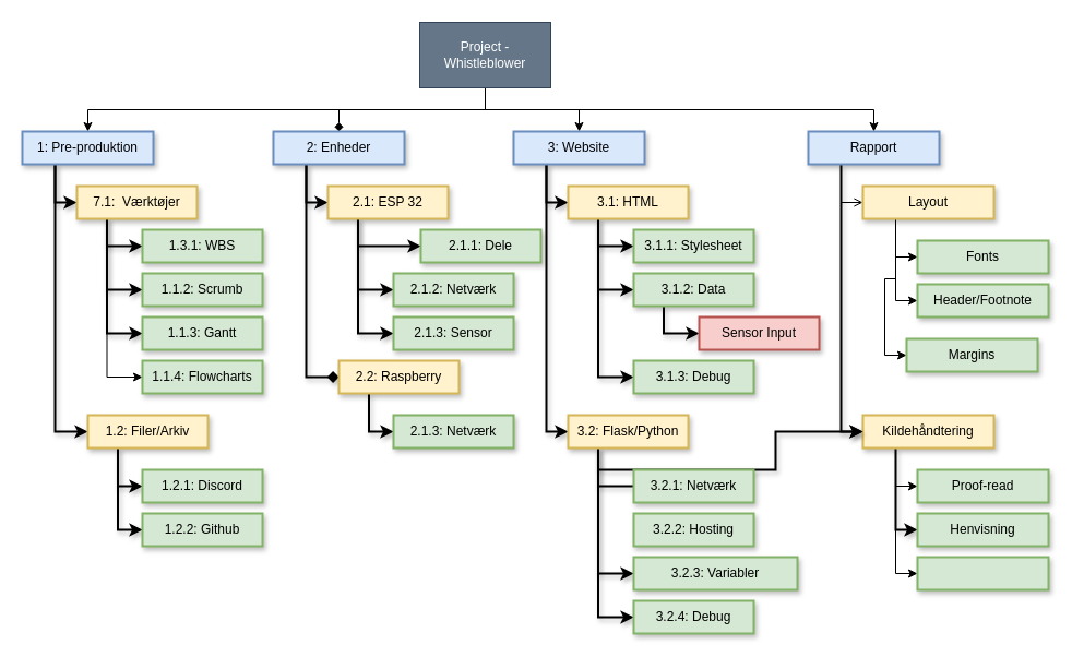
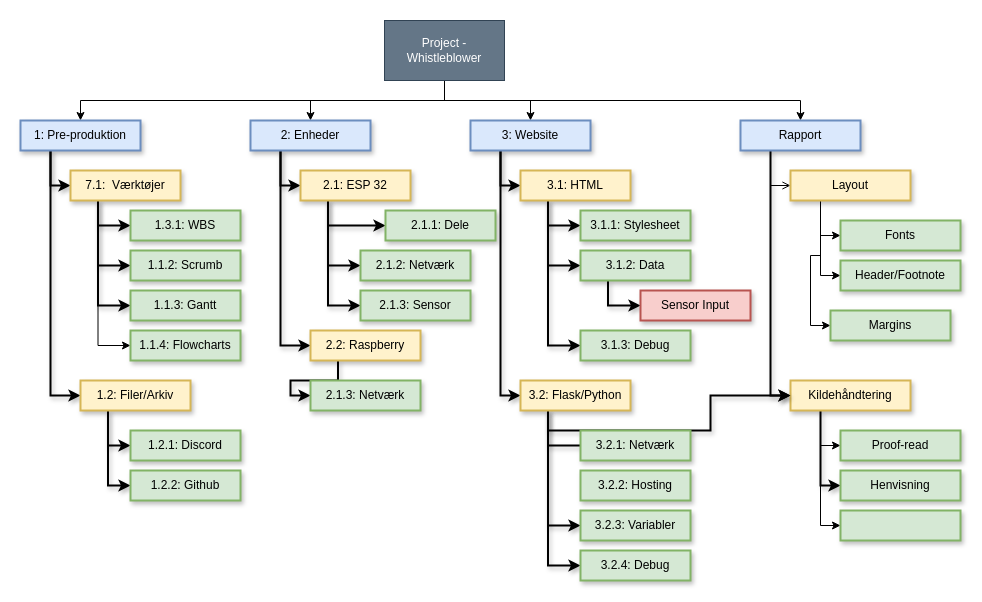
  <mxCell id="0" />
  <mxCell id="1" parent="0" />
  <mxCell id="2" style="edgeStyle=orthogonalEdgeStyle;rounded=0;orthogonalLoop=1;jettySize=auto;html=1;exitX=0.5;exitY=1;exitDx=0;exitDy=0;" edge="1" parent="1" source="6" target="9"><mxGeometry relative="1" as="geometry" /></mxCell>
- <mxCell id="3" style="edgeStyle=orthogonalEdgeStyle;rounded=0;orthogonalLoop=1;jettySize=auto;html=1;exitX=0.5;exitY=1;exitDx=0;exitDy=0;entryX=0.5;entryY=0;entryDx=0;entryDy=0;endArrow=diamond;" edge="1" parent="1" source="6" target="15"><mxGeometry relative="1" as="geometry" /></mxCell>
+ <mxCell id="3" style="edgeStyle=orthogonalEdgeStyle;rounded=0;orthogonalLoop=1;jettySize=auto;html=1;exitX=0.5;exitY=1;exitDx=0;exitDy=0;entryX=0.5;entryY=0;entryDx=0;entryDy=0;" edge="1" parent="1" source="6" target="15"><mxGeometry relative="1" as="geometry" /></mxCell>
  <mxCell id="4" style="edgeStyle=orthogonalEdgeStyle;rounded=0;orthogonalLoop=1;jettySize=auto;html=1;exitX=0.5;exitY=1;exitDx=0;exitDy=0;entryX=0.5;entryY=0;entryDx=0;entryDy=0;" edge="1" parent="1" source="6" target="12"><mxGeometry relative="1" as="geometry" /></mxCell>
  <mxCell id="5" style="edgeStyle=orthogonalEdgeStyle;rounded=0;orthogonalLoop=1;jettySize=auto;html=1;exitX=0.5;exitY=1;exitDx=0;exitDy=0;" edge="1" parent="1" source="6" target="18"><mxGeometry relative="1" as="geometry" /></mxCell>
  <mxCell id="6" value="Project - Whistleblower" style="rounded=0;whiteSpace=wrap;html=1;fillColor=#647687;fontColor=#ffffff;strokeColor=#314354;" vertex="1" parent="1"><mxGeometry x="384" y="20" width="120" height="60" as="geometry" /></mxCell>
  <mxCell id="7" style="edgeStyle=orthogonalEdgeStyle;rounded=0;orthogonalLoop=1;jettySize=auto;html=1;exitX=0.25;exitY=1;exitDx=0;exitDy=0;entryX=0;entryY=0.5;entryDx=0;entryDy=0;strokeWidth=2;shadow=1;" edge="1" parent="1" source="9" target="27"><mxGeometry relative="1" as="geometry" /></mxCell>
  <mxCell id="8" style="edgeStyle=orthogonalEdgeStyle;rounded=0;orthogonalLoop=1;jettySize=auto;html=1;exitX=0.25;exitY=1;exitDx=0;exitDy=0;entryX=0;entryY=0.5;entryDx=0;entryDy=0;strokeWidth=2;shadow=1;" edge="1" parent="1" source="9" target="33"><mxGeometry relative="1" as="geometry" /></mxCell>
  <mxCell id="9" value="1: Pre-produktion" style="rounded=0;whiteSpace=wrap;html=1;fillColor=#dae8fc;strokeColor=#6c8ebf;strokeWidth=2;shadow=1;" vertex="1" parent="1"><mxGeometry x="20" y="120" width="120" height="30" as="geometry" /></mxCell>
  <mxCell id="10" style="edgeStyle=orthogonalEdgeStyle;rounded=0;orthogonalLoop=1;jettySize=auto;html=1;exitX=0.25;exitY=1;exitDx=0;exitDy=0;entryX=0;entryY=0.5;entryDx=0;entryDy=0;strokeWidth=2;shadow=1;" edge="1" parent="1" source="12" target="48"><mxGeometry relative="1" as="geometry" /></mxCell>
  <mxCell id="11" style="edgeStyle=orthogonalEdgeStyle;rounded=0;orthogonalLoop=1;jettySize=auto;html=1;exitX=0.25;exitY=1;exitDx=0;exitDy=0;entryX=0;entryY=0.5;entryDx=0;entryDy=0;strokeWidth=2;shadow=1;" edge="1" parent="1" source="12" target="57"><mxGeometry relative="1" as="geometry" /></mxCell>
  <mxCell id="12" value="3: Website" style="rounded=0;whiteSpace=wrap;html=1;fillColor=#dae8fc;strokeColor=#6c8ebf;strokeWidth=2;shadow=1;" vertex="1" parent="1"><mxGeometry x="470" y="120" width="120" height="30" as="geometry" /></mxCell>
  <mxCell id="13" style="edgeStyle=orthogonalEdgeStyle;rounded=0;orthogonalLoop=1;jettySize=auto;html=1;exitX=0.25;exitY=1;exitDx=0;exitDy=0;entryX=0;entryY=0.5;entryDx=0;entryDy=0;strokeWidth=2;shadow=1;" edge="1" parent="1" source="15" target="37"><mxGeometry relative="1" as="geometry" /></mxCell>
- <mxCell id="14" style="edgeStyle=orthogonalEdgeStyle;rounded=0;orthogonalLoop=1;jettySize=auto;html=1;exitX=0.25;exitY=1;exitDx=0;exitDy=0;entryX=0;entryY=0.5;entryDx=0;entryDy=0;strokeWidth=2;shadow=1;endArrow=diamond;" edge="1" parent="1" source="15" target="42"><mxGeometry relative="1" as="geometry" /></mxCell>
+ <mxCell id="14" style="edgeStyle=orthogonalEdgeStyle;rounded=0;orthogonalLoop=1;jettySize=auto;html=1;exitX=0.25;exitY=1;exitDx=0;exitDy=0;entryX=0;entryY=0.5;entryDx=0;entryDy=0;strokeWidth=2;shadow=1;" edge="1" parent="1" source="15" target="42"><mxGeometry relative="1" as="geometry" /></mxCell>
  <mxCell id="15" value="2: Enheder" style="rounded=0;whiteSpace=wrap;html=1;fillColor=#dae8fc;strokeColor=#6c8ebf;strokeWidth=2;shadow=1;" vertex="1" parent="1"><mxGeometry x="250" y="120" width="120" height="30" as="geometry" /></mxCell>
  <mxCell id="16" style="edgeStyle=orthogonalEdgeStyle;rounded=0;orthogonalLoop=1;jettySize=auto;html=1;exitX=0.25;exitY=1;exitDx=0;exitDy=0;entryX=0;entryY=0.5;entryDx=0;entryDy=0;strokeWidth=2;shadow=1;" edge="1" parent="1" source="18" target="22"><mxGeometry relative="1" as="geometry" /></mxCell>
  <mxCell id="17" style="edgeStyle=orthogonalEdgeStyle;rounded=0;orthogonalLoop=1;jettySize=auto;html=1;exitX=0.25;exitY=1;exitDx=0;exitDy=0;entryX=0;entryY=0.5;entryDx=0;entryDy=0;endArrow=open;" edge="1" parent="1" source="18" target="71"><mxGeometry relative="1" as="geometry" /></mxCell>
  <mxCell id="18" value="Rapport" style="rounded=0;whiteSpace=wrap;html=1;fillColor=#dae8fc;strokeColor=#6c8ebf;strokeWidth=2;shadow=1;" vertex="1" parent="1"><mxGeometry x="740" y="120" width="120" height="30" as="geometry" /></mxCell>
  <mxCell id="19" style="edgeStyle=orthogonalEdgeStyle;rounded=0;orthogonalLoop=1;jettySize=auto;html=1;exitX=0.25;exitY=1;exitDx=0;exitDy=0;entryX=0;entryY=0.5;entryDx=0;entryDy=0;strokeWidth=2;shadow=1;" edge="1" parent="1" source="22" target="65"><mxGeometry relative="1" as="geometry" /></mxCell>
  <mxCell id="20" style="edgeStyle=orthogonalEdgeStyle;rounded=0;orthogonalLoop=1;jettySize=auto;html=1;exitX=0.25;exitY=1;exitDx=0;exitDy=0;entryX=0;entryY=0.5;entryDx=0;entryDy=0;" edge="1" parent="1" source="22" target="66"><mxGeometry relative="1" as="geometry" /></mxCell>
  <mxCell id="21" style="edgeStyle=orthogonalEdgeStyle;rounded=0;orthogonalLoop=1;jettySize=auto;html=1;exitX=0.25;exitY=1;exitDx=0;exitDy=0;entryX=0;entryY=0.5;entryDx=0;entryDy=0;" edge="1" parent="1" source="22" target="67"><mxGeometry relative="1" as="geometry" /></mxCell>
  <mxCell id="22" value="Kildehåndtering" style="rounded=0;whiteSpace=wrap;html=1;fillColor=#fff2cc;strokeColor=#d6b656;strokeWidth=2;shadow=1;" vertex="1" parent="1"><mxGeometry x="790" y="380" width="120" height="30" as="geometry" /></mxCell>
  <mxCell id="23" style="edgeStyle=orthogonalEdgeStyle;rounded=0;orthogonalLoop=1;jettySize=auto;html=1;exitX=0.25;exitY=1;exitDx=0;exitDy=0;entryX=0;entryY=0.5;entryDx=0;entryDy=0;strokeWidth=2;shadow=1;" edge="1" parent="1" source="27" target="30"><mxGeometry relative="1" as="geometry" /></mxCell>
  <mxCell id="24" style="edgeStyle=orthogonalEdgeStyle;rounded=0;orthogonalLoop=1;jettySize=auto;html=1;exitX=0.25;exitY=1;exitDx=0;exitDy=0;entryX=0;entryY=0.5;entryDx=0;entryDy=0;strokeWidth=2;shadow=1;" edge="1" parent="1" source="27" target="28"><mxGeometry relative="1" as="geometry" /></mxCell>
  <mxCell id="25" style="edgeStyle=orthogonalEdgeStyle;rounded=0;orthogonalLoop=1;jettySize=auto;html=1;exitX=0.25;exitY=1;exitDx=0;exitDy=0;entryX=0;entryY=0.5;entryDx=0;entryDy=0;strokeWidth=2;shadow=1;" edge="1" parent="1" source="27" target="29"><mxGeometry relative="1" as="geometry" /></mxCell>
  <mxCell id="26" style="edgeStyle=orthogonalEdgeStyle;rounded=0;orthogonalLoop=1;jettySize=auto;html=1;exitX=0.25;exitY=1;exitDx=0;exitDy=0;entryX=0;entryY=0.5;entryDx=0;entryDy=0;" edge="1" parent="1" source="27" target="72"><mxGeometry relative="1" as="geometry" /></mxCell>
  <mxCell id="27" value="7.1: &amp;nbsp;Værktøjer" style="rounded=0;whiteSpace=wrap;html=1;fillColor=#fff2cc;strokeColor=#d6b656;strokeWidth=2;shadow=1;" vertex="1" parent="1"><mxGeometry x="70" y="170" width="110" height="30" as="geometry" /></mxCell>
  <mxCell id="28" value="1.1.2: Scrumb" style="rounded=0;whiteSpace=wrap;html=1;fillColor=#d5e8d4;strokeColor=#82b366;strokeWidth=2;shadow=1;" vertex="1" parent="1"><mxGeometry x="130" y="250" width="110" height="30" as="geometry" /></mxCell>
  <mxCell id="29" value="1.1.3: Gantt" style="rounded=0;whiteSpace=wrap;html=1;fillColor=#d5e8d4;strokeColor=#82b366;strokeWidth=2;shadow=1;" vertex="1" parent="1"><mxGeometry x="130" y="290" width="110" height="30" as="geometry" /></mxCell>
  <mxCell id="30" value="1.3.1: WBS" style="rounded=0;whiteSpace=wrap;html=1;fillColor=#d5e8d4;strokeColor=#82b366;strokeWidth=2;shadow=1;" vertex="1" parent="1"><mxGeometry x="130" y="210" width="110" height="30" as="geometry" /></mxCell>
  <mxCell id="31" style="edgeStyle=orthogonalEdgeStyle;rounded=0;orthogonalLoop=1;jettySize=auto;html=1;exitX=0.25;exitY=1;exitDx=0;exitDy=0;entryX=0;entryY=0.5;entryDx=0;entryDy=0;strokeWidth=2;shadow=1;" edge="1" parent="1" source="33" target="63"><mxGeometry relative="1" as="geometry" /></mxCell>
  <mxCell id="32" style="edgeStyle=orthogonalEdgeStyle;rounded=0;orthogonalLoop=1;jettySize=auto;html=1;exitX=0.25;exitY=1;exitDx=0;exitDy=0;entryX=0;entryY=0.5;entryDx=0;entryDy=0;strokeWidth=2;shadow=1;" edge="1" parent="1" source="33" target="43"><mxGeometry relative="1" as="geometry" /></mxCell>
  <mxCell id="33" value="1.2: Filer/Arkiv" style="rounded=0;whiteSpace=wrap;html=1;fillColor=#fff2cc;strokeColor=#d6b656;strokeWidth=2;shadow=1;" vertex="1" parent="1"><mxGeometry x="80" y="380" width="110" height="30" as="geometry" /></mxCell>
  <mxCell id="34" style="edgeStyle=orthogonalEdgeStyle;rounded=0;orthogonalLoop=1;jettySize=auto;html=1;exitX=0.25;exitY=1;exitDx=0;exitDy=0;entryX=0;entryY=0.5;entryDx=0;entryDy=0;strokeWidth=2;shadow=1;" edge="1" parent="1" source="37" target="40"><mxGeometry relative="1" as="geometry" /></mxCell>
  <mxCell id="35" style="edgeStyle=orthogonalEdgeStyle;rounded=0;orthogonalLoop=1;jettySize=auto;html=1;exitX=0.25;exitY=1;exitDx=0;exitDy=0;entryX=0;entryY=0.5;entryDx=0;entryDy=0;strokeWidth=2;shadow=1;" edge="1" parent="1" source="37" target="38"><mxGeometry relative="1" as="geometry" /></mxCell>
  <mxCell id="36" style="edgeStyle=orthogonalEdgeStyle;rounded=0;orthogonalLoop=1;jettySize=auto;html=1;exitX=0.25;exitY=1;exitDx=0;exitDy=0;entryX=0;entryY=0.5;entryDx=0;entryDy=0;strokeWidth=2;shadow=1;" edge="1" parent="1" source="37" target="39"><mxGeometry relative="1" as="geometry" /></mxCell>
  <mxCell id="37" value="2.1: ESP 32" style="rounded=0;whiteSpace=wrap;html=1;fillColor=#fff2cc;strokeColor=#d6b656;strokeWidth=2;shadow=1;" vertex="1" parent="1"><mxGeometry x="300" y="170" width="110" height="30" as="geometry" /></mxCell>
  <mxCell id="38" value="2.1.2: Netværk" style="rounded=0;whiteSpace=wrap;html=1;fillColor=#d5e8d4;strokeColor=#82b366;strokeWidth=2;shadow=1;" vertex="1" parent="1"><mxGeometry x="360" y="250" width="110" height="30" as="geometry" /></mxCell>
  <mxCell id="39" value="2.1.3: Sensor" style="rounded=0;whiteSpace=wrap;html=1;fillColor=#d5e8d4;strokeColor=#82b366;strokeWidth=2;shadow=1;" vertex="1" parent="1"><mxGeometry x="360" y="290" width="110" height="30" as="geometry" /></mxCell>
  <mxCell id="40" value="2.1.1: Dele" style="rounded=0;whiteSpace=wrap;html=1;fillColor=#d5e8d4;strokeColor=#82b366;strokeWidth=2;shadow=1;" vertex="1" parent="1"><mxGeometry x="385" y="210" width="110" height="30" as="geometry" /></mxCell>
  <mxCell id="41" style="edgeStyle=orthogonalEdgeStyle;rounded=0;orthogonalLoop=1;jettySize=auto;html=1;exitX=0.25;exitY=1;exitDx=0;exitDy=0;entryX=0;entryY=0.5;entryDx=0;entryDy=0;strokeWidth=2;shadow=1;" edge="1" parent="1" source="42" target="44"><mxGeometry relative="1" as="geometry" /></mxCell>
  <mxCell id="42" value="2.2: Raspberry" style="rounded=0;whiteSpace=wrap;html=1;fillColor=#fff2cc;strokeColor=#d6b656;strokeWidth=2;shadow=1;" vertex="1" parent="1"><mxGeometry x="310" y="330" width="110" height="30" as="geometry" /></mxCell>
  <mxCell id="43" value="1.2.2: Github" style="rounded=0;whiteSpace=wrap;html=1;fillColor=#d5e8d4;strokeColor=#82b366;strokeWidth=2;shadow=1;" vertex="1" parent="1"><mxGeometry x="130" y="470" width="110" height="30" as="geometry" /></mxCell>
- <mxCell id="44" value="2.1.3: Netværk" style="rounded=0;whiteSpace=wrap;html=1;fillColor=#d5e8d4;strokeColor=#82b366;strokeWidth=2;shadow=1;" vertex="1" parent="1"><mxGeometry x="360" y="380" width="110" height="30" as="geometry" /></mxCell>
+ <mxCell id="44" value="2.1.3: Netværk" style="rounded=0;whiteSpace=wrap;html=1;fillColor=#d5e8d4;strokeColor=#82b366;strokeWidth=2;shadow=1;" vertex="1" parent="1"><mxGeometry x="310" y="380" width="110" height="30" as="geometry" /></mxCell>
  <mxCell id="45" style="edgeStyle=orthogonalEdgeStyle;rounded=0;orthogonalLoop=1;jettySize=auto;html=1;exitX=0.25;exitY=1;exitDx=0;exitDy=0;entryX=0;entryY=0.5;entryDx=0;entryDy=0;strokeWidth=2;shadow=1;" edge="1" parent="1" source="48" target="52"><mxGeometry relative="1" as="geometry" /></mxCell>
  <mxCell id="46" style="edgeStyle=orthogonalEdgeStyle;rounded=0;orthogonalLoop=1;jettySize=auto;html=1;exitX=0.25;exitY=1;exitDx=0;exitDy=0;entryX=0;entryY=0.5;entryDx=0;entryDy=0;strokeWidth=2;shadow=1;" edge="1" parent="1" source="48" target="50"><mxGeometry relative="1" as="geometry" /></mxCell>
  <mxCell id="47" style="edgeStyle=orthogonalEdgeStyle;rounded=0;orthogonalLoop=1;jettySize=auto;html=1;exitX=0.25;exitY=1;exitDx=0;exitDy=0;entryX=0;entryY=0.5;entryDx=0;entryDy=0;strokeWidth=2;shadow=1;" edge="1" parent="1" source="48" target="51"><mxGeometry relative="1" as="geometry" /></mxCell>
  <mxCell id="48" value="3.1: HTML" style="rounded=0;whiteSpace=wrap;html=1;fillColor=#fff2cc;strokeColor=#d6b656;strokeWidth=2;shadow=1;" vertex="1" parent="1"><mxGeometry x="520" y="170" width="110" height="30" as="geometry" /></mxCell>
  <mxCell id="49" style="edgeStyle=orthogonalEdgeStyle;rounded=0;orthogonalLoop=1;jettySize=auto;html=1;exitX=0.25;exitY=1;exitDx=0;exitDy=0;entryX=0;entryY=0.5;entryDx=0;entryDy=0;strokeWidth=2;shadow=1;" edge="1" parent="1" source="50" target="58"><mxGeometry relative="1" as="geometry" /></mxCell>
  <mxCell id="50" value="3.1.2: Data" style="rounded=0;whiteSpace=wrap;html=1;fillColor=#d5e8d4;strokeColor=#82b366;strokeWidth=2;shadow=1;" vertex="1" parent="1"><mxGeometry x="580" y="250" width="110" height="30" as="geometry" /></mxCell>
  <mxCell id="51" value="3.1.3: Debug" style="rounded=0;whiteSpace=wrap;html=1;fillColor=#d5e8d4;strokeColor=#82b366;strokeWidth=2;shadow=1;" vertex="1" parent="1"><mxGeometry x="580" y="330" width="110" height="30" as="geometry" /></mxCell>
  <mxCell id="52" value="3.1.1: Stylesheet" style="rounded=0;whiteSpace=wrap;html=1;fillColor=#d5e8d4;strokeColor=#82b366;strokeWidth=2;shadow=1;" vertex="1" parent="1"><mxGeometry x="580" y="210" width="110" height="30" as="geometry" /></mxCell>
  <mxCell id="53" style="edgeStyle=orthogonalEdgeStyle;rounded=0;orthogonalLoop=1;jettySize=auto;html=1;exitX=0.25;exitY=1;exitDx=0;exitDy=0;entryX=0;entryY=0.5;entryDx=0;entryDy=0;strokeWidth=2;shadow=1;endArrow=none;" edge="1" parent="1" source="57" target="59"><mxGeometry relative="1" as="geometry" /></mxCell>
  <mxCell id="54" style="edgeStyle=orthogonalEdgeStyle;rounded=0;orthogonalLoop=1;jettySize=auto;html=1;exitX=0.25;exitY=1;exitDx=0;exitDy=0;strokeWidth=2;shadow=1;" edge="1" parent="1" source="57" target="22"><mxGeometry relative="1" as="geometry" /></mxCell>
  <mxCell id="55" style="edgeStyle=orthogonalEdgeStyle;rounded=0;orthogonalLoop=1;jettySize=auto;html=1;exitX=0.25;exitY=1;exitDx=0;exitDy=0;entryX=0;entryY=0.5;entryDx=0;entryDy=0;strokeWidth=2;shadow=1;" edge="1" parent="1" source="57" target="61"><mxGeometry relative="1" as="geometry" /></mxCell>
  <mxCell id="56" style="edgeStyle=orthogonalEdgeStyle;rounded=0;orthogonalLoop=1;jettySize=auto;html=1;exitX=0.25;exitY=1;exitDx=0;exitDy=0;entryX=0;entryY=0.5;entryDx=0;entryDy=0;strokeWidth=2;shadow=1;" edge="1" parent="1" source="57" target="62"><mxGeometry relative="1" as="geometry" /></mxCell>
  <mxCell id="57" value="3.2: Flask/Python" style="rounded=0;whiteSpace=wrap;html=1;fillColor=#fff2cc;strokeColor=#d6b656;strokeWidth=2;shadow=1;" vertex="1" parent="1"><mxGeometry x="520" y="380" width="110" height="30" as="geometry" /></mxCell>
  <mxCell id="58" value="Sensor Input" style="rounded=0;whiteSpace=wrap;html=1;fillColor=#f8cecc;strokeColor=#b85450;strokeWidth=2;shadow=1;" vertex="1" parent="1"><mxGeometry x="640" y="290" width="110" height="30" as="geometry" /></mxCell>
  <mxCell id="59" value="3.2.1: Netværk" style="rounded=0;whiteSpace=wrap;html=1;fillColor=#d5e8d4;strokeColor=#82b366;strokeWidth=2;shadow=1;" vertex="1" parent="1"><mxGeometry x="580" y="430" width="110" height="30" as="geometry" /></mxCell>
  <mxCell id="60" value="3.2.2: Hosting" style="rounded=0;whiteSpace=wrap;html=1;fillColor=#d5e8d4;strokeColor=#82b366;strokeWidth=2;shadow=1;" vertex="1" parent="1"><mxGeometry x="580" y="470" width="110" height="30" as="geometry" /></mxCell>
- <mxCell id="61" value="3.2.3: Variabler" style="rounded=0;whiteSpace=wrap;html=1;fillColor=#d5e8d4;strokeColor=#82b366;strokeWidth=2;shadow=1;" vertex="1" parent="1"><mxGeometry x="580" y="510" width="150" height="30" as="geometry" /></mxCell>
+ <mxCell id="61" value="3.2.3: Variabler" style="rounded=0;whiteSpace=wrap;html=1;fillColor=#d5e8d4;strokeColor=#82b366;strokeWidth=2;shadow=1;" vertex="1" parent="1"><mxGeometry x="580" y="510" width="110" height="30" as="geometry" /></mxCell>
  <mxCell id="62" value="3.2.4: Debug" style="rounded=0;whiteSpace=wrap;html=1;fillColor=#d5e8d4;strokeColor=#82b366;strokeWidth=2;shadow=1;" vertex="1" parent="1"><mxGeometry x="580" y="550" width="110" height="30" as="geometry" /></mxCell>
  <mxCell id="63" value="1.2.1: Discord" style="rounded=0;whiteSpace=wrap;html=1;fillColor=#d5e8d4;strokeColor=#82b366;strokeWidth=2;shadow=1;" vertex="1" parent="1"><mxGeometry x="130" y="430" width="110" height="30" as="geometry" /></mxCell>
  <mxCell id="64" style="edgeStyle=orthogonalEdgeStyle;rounded=0;orthogonalLoop=1;jettySize=auto;html=1;exitX=0.5;exitY=1;exitDx=0;exitDy=0;strokeWidth=2;shadow=1;" edge="1" parent="1" source="18" target="18"><mxGeometry relative="1" as="geometry" /></mxCell>
  <mxCell id="65" value="Henvisning" style="rounded=0;whiteSpace=wrap;html=1;fillColor=#d5e8d4;strokeColor=#82b366;strokeWidth=2;shadow=1;" vertex="1" parent="1"><mxGeometry x="840" y="470" width="120" height="30" as="geometry" /></mxCell>
  <mxCell id="66" value="Proof-read" style="rounded=0;whiteSpace=wrap;html=1;fillColor=#d5e8d4;strokeColor=#82b366;strokeWidth=2;shadow=1;" vertex="1" parent="1"><mxGeometry x="840" y="430" width="120" height="30" as="geometry" /></mxCell>
  <mxCell id="67" value="" style="rounded=0;whiteSpace=wrap;html=1;fillColor=#d5e8d4;strokeColor=#82b366;strokeWidth=2;shadow=1;" vertex="1" parent="1"><mxGeometry x="840" y="510" width="120" height="30" as="geometry" /></mxCell>
  <mxCell id="68" style="edgeStyle=orthogonalEdgeStyle;rounded=0;orthogonalLoop=1;jettySize=auto;html=1;exitX=0.25;exitY=1;exitDx=0;exitDy=0;entryX=0;entryY=0.5;entryDx=0;entryDy=0;" edge="1" parent="1" source="71" target="73"><mxGeometry relative="1" as="geometry" /></mxCell>
  <mxCell id="69" style="edgeStyle=orthogonalEdgeStyle;rounded=0;orthogonalLoop=1;jettySize=auto;html=1;exitX=0.25;exitY=1;exitDx=0;exitDy=0;entryX=0;entryY=0.5;entryDx=0;entryDy=0;" edge="1" parent="1" source="71" target="74"><mxGeometry relative="1" as="geometry" /></mxCell>
  <mxCell id="70" style="edgeStyle=orthogonalEdgeStyle;rounded=0;orthogonalLoop=1;jettySize=auto;html=1;exitX=0.25;exitY=1;exitDx=0;exitDy=0;entryX=0;entryY=0.5;entryDx=0;entryDy=0;" edge="1" parent="1" source="71" target="75"><mxGeometry relative="1" as="geometry" /></mxCell>
  <mxCell id="71" value="Layout" style="rounded=0;whiteSpace=wrap;html=1;fillColor=#fff2cc;strokeColor=#d6b656;strokeWidth=2;shadow=1;" vertex="1" parent="1"><mxGeometry x="790" y="170" width="120" height="30" as="geometry" /></mxCell>
  <mxCell id="72" value="1.1.4: Flowcharts" style="rounded=0;whiteSpace=wrap;html=1;fillColor=#d5e8d4;strokeColor=#82b366;strokeWidth=2;shadow=1;" vertex="1" parent="1"><mxGeometry x="130" y="330" width="110" height="30" as="geometry" /></mxCell>
  <mxCell id="73" value="Fonts" style="rounded=0;whiteSpace=wrap;html=1;fillColor=#d5e8d4;strokeColor=#82b366;strokeWidth=2;shadow=1;" vertex="1" parent="1"><mxGeometry x="840" y="220" width="120" height="30" as="geometry" /></mxCell>
  <mxCell id="74" value="Header/Footnote" style="rounded=0;whiteSpace=wrap;html=1;fillColor=#d5e8d4;strokeColor=#82b366;strokeWidth=2;shadow=1;" vertex="1" parent="1"><mxGeometry x="840" y="260" width="120" height="30" as="geometry" /></mxCell>
  <mxCell id="75" value="Margins" style="rounded=0;whiteSpace=wrap;html=1;fillColor=#d5e8d4;strokeColor=#82b366;strokeWidth=2;shadow=1;" vertex="1" parent="1"><mxGeometry x="830" y="310" width="120" height="30" as="geometry" /></mxCell>
